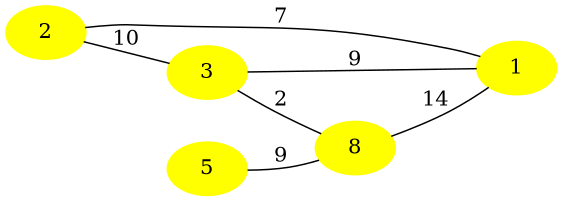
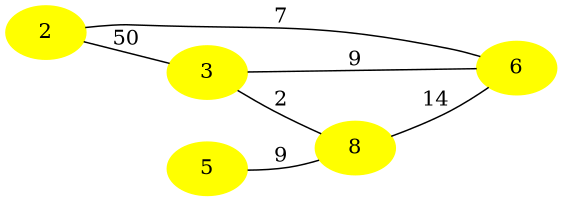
  digraph {
    rankdir=LR
    node [color=yellow fontcolor=black style=filled]
    edge [arrowhead=none]
-   n1 [label=1]
+   n1 [label=6]
    n2 [label=8]
    n3 [label=3]
    n4 [label=2]
    n5 [label=5]
    n2 -> n1 [label=14]
    n3 -> n1 [label=9]
    n3 -> n2 [label=2]
    n4 -> n1 [label=7]
-   n4 -> n3 [label=10]
+   n4 -> n3 [label=50]
    n5 -> n2 [label=9]
  }
